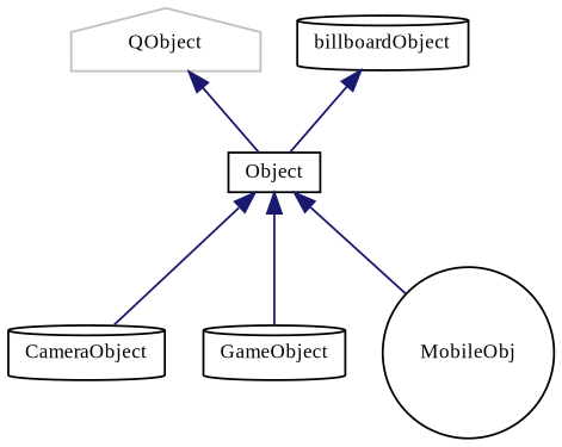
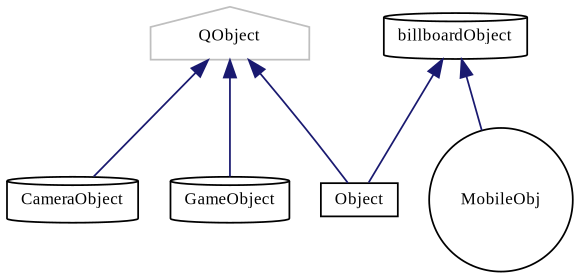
  digraph {
    fontname="Liberation Serif"
    rankdir=TB
    node [color=black fillcolor=white fontname="Liberation Serif" fontsize=10 shape=cylinder style=filled]
    edge [color=midnightblue dir=back fontname="Liberation Serif" fontsize=10 labelfontname=Helvetica labelfontsize=10 style=solid]
    n1 [color=grey75 height=0.2 label=QObject shape=house width=0.4]
    n2 [height=0.2 label=Object shape=box width=0.4]
    n3 [height=0.2 label=CameraObject width=0.4]
    n4 [height=0.2 label=GameObject width=0.4]
    n5 [height=0.2 label=MobileObj shape=circle width=0.4]
    n6 [height=0.2 label=billboardObject width=0.4]
    n1 -> n2
-   n2 -> n3
-   n2 -> n4
-   n2 -> n5
+   n1 -> n3
+   n1 -> n4
+   n6 -> n5
    n6 -> n2
  }
